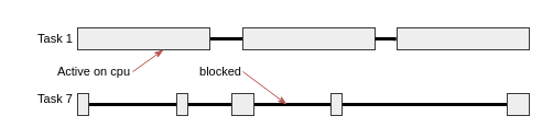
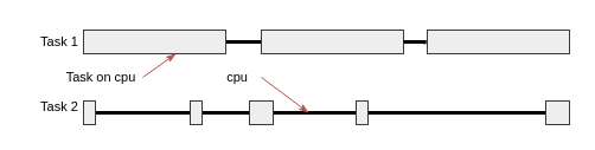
  <mxCell id="0" />
  <mxCell id="1" parent="0" />
  <mxCell id="2" style="edgeStyle=orthogonalEdgeStyle;shape=connector;rounded=0;orthogonalLoop=1;jettySize=auto;html=1;exitX=1;exitY=0.5;exitDx=0;exitDy=0;entryX=0;entryY=0.5;entryDx=0;entryDy=0;labelBackgroundColor=default;strokeColor=default;strokeWidth=3;align=center;verticalAlign=middle;fontFamily=Helvetica;fontSize=11;fontColor=default;endArrow=none;endFill=0;" edge="1" parent="1" source="3" target="4"><mxGeometry relative="1" as="geometry" /></mxCell>
  <mxCell id="3" value="" style="rounded=0;whiteSpace=wrap;html=1;fillColor=#eeeeee;strokeColor=#36393d;" vertex="1" parent="1"><mxGeometry x="70" y="25" width="120" height="20" as="geometry" /></mxCell>
  <mxCell id="4" value="" style="rounded=0;whiteSpace=wrap;html=1;fillColor=#eeeeee;strokeColor=#36393d;" vertex="1" parent="1"><mxGeometry x="220" y="25" width="120" height="20" as="geometry" /></mxCell>
  <mxCell id="5" value="" style="rounded=0;whiteSpace=wrap;html=1;fillColor=#eeeeee;strokeColor=#36393d;" vertex="1" parent="1"><mxGeometry x="360" y="25" width="120" height="20" as="geometry" /></mxCell>
  <mxCell id="6" style="edgeStyle=orthogonalEdgeStyle;rounded=0;orthogonalLoop=1;jettySize=auto;html=1;exitX=1;exitY=0.5;exitDx=0;exitDy=0;entryX=0;entryY=0.5;entryDx=0;entryDy=0;endArrow=none;endFill=0;strokeWidth=3;" edge="1" parent="1" source="7" target="9"><mxGeometry relative="1" as="geometry" /></mxCell>
  <mxCell id="7" value="" style="rounded=0;whiteSpace=wrap;html=1;fillColor=#eeeeee;strokeColor=#36393d;" vertex="1" parent="1"><mxGeometry x="70" y="85" width="10" height="20" as="geometry" /></mxCell>
  <mxCell id="8" style="edgeStyle=orthogonalEdgeStyle;shape=connector;rounded=0;orthogonalLoop=1;jettySize=auto;html=1;exitX=1;exitY=0.5;exitDx=0;exitDy=0;entryX=0;entryY=0.5;entryDx=0;entryDy=0;labelBackgroundColor=default;strokeColor=default;strokeWidth=3;align=center;verticalAlign=middle;fontFamily=Helvetica;fontSize=11;fontColor=default;endArrow=none;endFill=0;" edge="1" parent="1" source="9" target="11"><mxGeometry relative="1" as="geometry" /></mxCell>
  <mxCell id="9" value="" style="rounded=0;whiteSpace=wrap;html=1;fillColor=#eeeeee;strokeColor=#36393d;" vertex="1" parent="1"><mxGeometry x="160" y="85" width="10" height="20" as="geometry" /></mxCell>
  <mxCell id="10" style="edgeStyle=orthogonalEdgeStyle;shape=connector;rounded=0;orthogonalLoop=1;jettySize=auto;html=1;exitX=1;exitY=0.5;exitDx=0;exitDy=0;entryX=0;entryY=0.5;entryDx=0;entryDy=0;labelBackgroundColor=default;strokeColor=default;strokeWidth=3;align=center;verticalAlign=middle;fontFamily=Helvetica;fontSize=11;fontColor=default;endArrow=none;endFill=0;" edge="1" parent="1" source="11" target="13"><mxGeometry relative="1" as="geometry" /></mxCell>
  <mxCell id="11" value="" style="rounded=0;whiteSpace=wrap;html=1;fillColor=#eeeeee;strokeColor=#36393d;" vertex="1" parent="1"><mxGeometry x="210" y="85" width="20" height="20" as="geometry" /></mxCell>
  <mxCell id="12" style="edgeStyle=orthogonalEdgeStyle;shape=connector;rounded=0;orthogonalLoop=1;jettySize=auto;html=1;exitX=1;exitY=0.5;exitDx=0;exitDy=0;entryX=0;entryY=0.5;entryDx=0;entryDy=0;labelBackgroundColor=default;strokeColor=default;strokeWidth=3;align=center;verticalAlign=middle;fontFamily=Helvetica;fontSize=11;fontColor=default;endArrow=none;endFill=0;" edge="1" parent="1" source="13" target="14"><mxGeometry relative="1" as="geometry" /></mxCell>
  <mxCell id="13" value="" style="rounded=0;whiteSpace=wrap;html=1;fillColor=#eeeeee;strokeColor=#36393d;" vertex="1" parent="1"><mxGeometry x="300" y="85" width="10" height="20" as="geometry" /></mxCell>
  <mxCell id="14" value="" style="rounded=0;whiteSpace=wrap;html=1;fillColor=#eeeeee;strokeColor=#36393d;" vertex="1" parent="1"><mxGeometry x="460" y="85" width="20" height="20" as="geometry" /></mxCell>
  <mxCell id="15" style="edgeStyle=orthogonalEdgeStyle;shape=connector;rounded=0;orthogonalLoop=1;jettySize=auto;html=1;exitX=1;exitY=0.5;exitDx=0;exitDy=0;entryX=-0.019;entryY=0.583;entryDx=0;entryDy=0;entryPerimeter=0;labelBackgroundColor=default;strokeColor=default;strokeWidth=3;align=center;verticalAlign=middle;fontFamily=Helvetica;fontSize=11;fontColor=default;endArrow=none;endFill=0;" edge="1" parent="1" source="4" target="5"><mxGeometry relative="1" as="geometry" /></mxCell>
  <mxCell id="16" value="Task 1" style="text;strokeColor=none;align=center;fillColor=none;html=1;verticalAlign=middle;whiteSpace=wrap;rounded=0;fontSize=11;fontFamily=Helvetica;fontColor=default;" vertex="1" parent="1"><mxGeometry x="20" y="20" width="60" height="30" as="geometry" /></mxCell>
- <mxCell id="17" value="Task 7" style="text;strokeColor=none;align=center;fillColor=none;html=1;verticalAlign=middle;whiteSpace=wrap;rounded=0;fontSize=11;fontFamily=Helvetica;fontColor=default;" vertex="1" parent="1"><mxGeometry x="20" y="75" width="60" height="30" as="geometry" /></mxCell>
- <mxCell id="18" value="Active on cpu" style="text;strokeColor=none;align=center;fillColor=none;html=1;verticalAlign=middle;whiteSpace=wrap;rounded=0;fontSize=11;fontFamily=Helvetica;fontColor=default;" vertex="1" parent="1"><mxGeometry x="50" y="50" width="70" height="30" as="geometry" /></mxCell>
+ <mxCell id="17" value="Task 2" style="text;strokeColor=none;align=center;fillColor=none;html=1;verticalAlign=middle;whiteSpace=wrap;rounded=0;fontSize=11;fontFamily=Helvetica;fontColor=default;" vertex="1" parent="1"><mxGeometry x="20" y="75" width="60" height="30" as="geometry" /></mxCell>
+ <mxCell id="18" value="Task on cpu" style="text;strokeColor=none;align=center;fillColor=none;html=1;verticalAlign=middle;whiteSpace=wrap;rounded=0;fontSize=11;fontFamily=Helvetica;fontColor=default;" vertex="1" parent="1"><mxGeometry x="50" y="50" width="70" height="30" as="geometry" /></mxCell>
  <mxCell id="19" style="rounded=0;orthogonalLoop=1;jettySize=auto;html=1;exitX=1;exitY=0.5;exitDx=0;exitDy=0;entryX=0.65;entryY=1;entryDx=0;entryDy=0;entryPerimeter=0;labelBackgroundColor=default;strokeColor=#b85450;strokeWidth=1;align=center;verticalAlign=middle;fontFamily=Helvetica;fontSize=11;fontColor=default;endArrow=classicThin;endFill=1;fillColor=#f8cecc;gradientColor=#ea6b66;" edge="1" parent="1" source="18" target="3"><mxGeometry relative="1" as="geometry" /></mxCell>
- <mxCell id="20" value="blocked" style="text;strokeColor=none;align=center;fillColor=none;html=1;verticalAlign=middle;whiteSpace=wrap;rounded=0;fontSize=11;fontFamily=Helvetica;fontColor=default;" vertex="1" parent="1"><mxGeometry x="180" y="50" width="40" height="30" as="geometry" /></mxCell>
+ <mxCell id="20" value="cpu" style="text;strokeColor=none;align=center;fillColor=none;html=1;verticalAlign=middle;whiteSpace=wrap;rounded=0;fontSize=11;fontFamily=Helvetica;fontColor=default;" vertex="1" parent="1"><mxGeometry x="180" y="50" width="40" height="30" as="geometry" /></mxCell>
  <mxCell id="21" style="rounded=0;orthogonalLoop=1;jettySize=auto;html=1;exitX=1;exitY=0.5;exitDx=0;exitDy=0;labelBackgroundColor=default;strokeColor=#b85450;strokeWidth=1;align=center;verticalAlign=middle;fontFamily=Helvetica;fontSize=11;fontColor=default;endArrow=classicThin;endFill=1;fillColor=#f8cecc;gradientColor=#ea6b66;" edge="1" parent="1" source="20"><mxGeometry relative="1" as="geometry"><mxPoint x="260" y="95" as="targetPoint" /></mxGeometry></mxCell>
